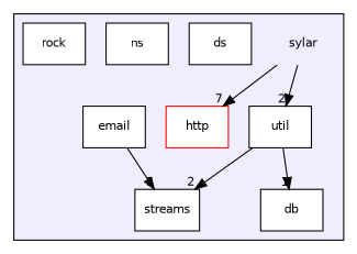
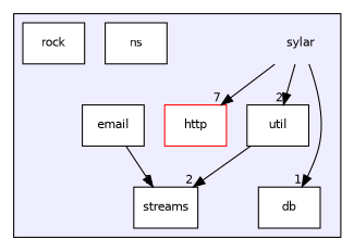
  digraph {
    compound=true
    node [fontname=Helvetica fontsize=10 shape=box color=black fillcolor=white style=filled]
    edge [headlabel=1 labeldistance=1.5 labelfontname=Helvetica labelfontsize=10]
    n1 [label=sylar shape=plaintext color="" fillcolor="" style=""]
    n2 [label=db]
-   n3 [label=ds]
    n4 [label=email]
    n5 [color=red label=http]
    n6 [label=ns]
    n7 [label=rock]
    n8 [label=streams]
    n9 [label=util]
    subgraph cluster_1 {
      bgcolor="#eeeeff"
      pencolor=black
      n1
      n2
-     n3
      n4
      n5
      n6
      n7
      n8
      n9
    }
-   n9 -> n2
+   n1 -> n2
    n1 -> n5 [headlabel=7]
    n1 -> n9 [headlabel=2]
    n4 -> n8
    n9 -> n8 [headlabel=2]
  }
